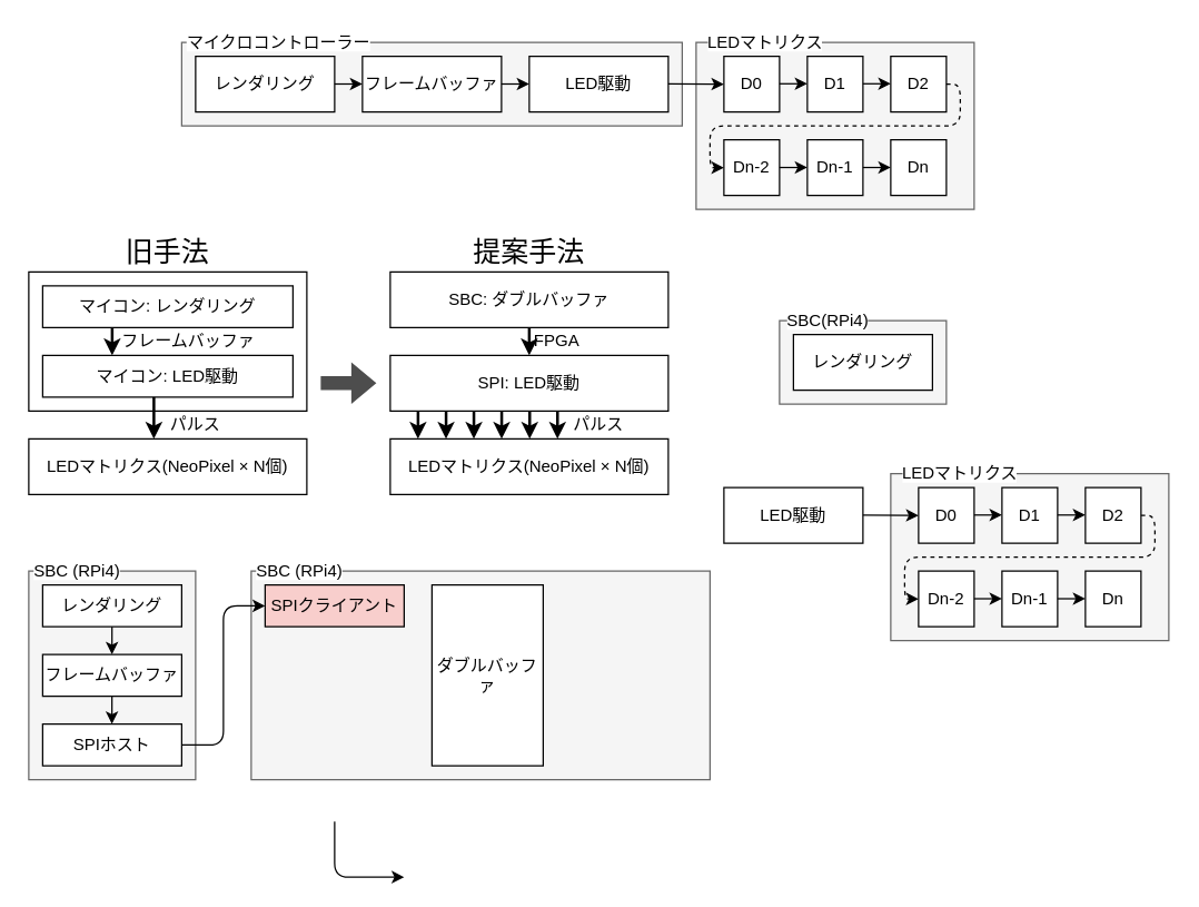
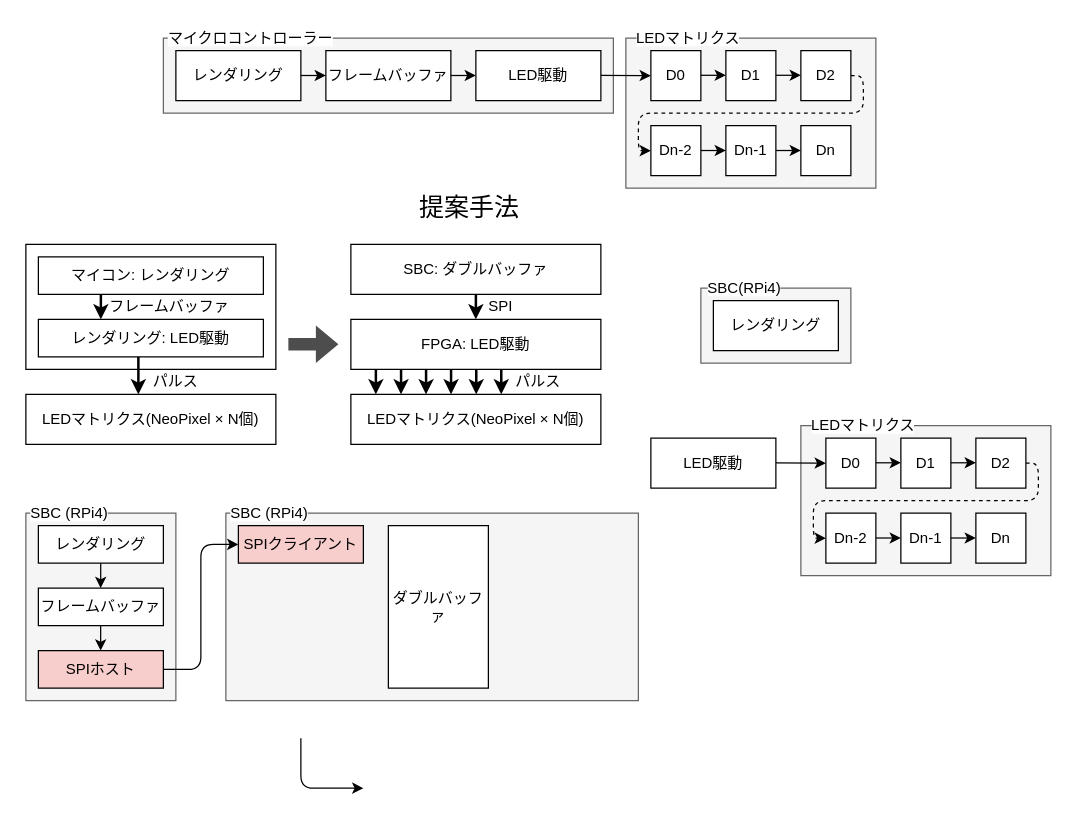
  <mxCell id="0" />
  <mxCell id="1" parent="0" />
  <mxCell id="2" value="" style="rounded=0;whiteSpace=wrap;html=1;fillColor=none;" parent="1" vertex="1"><mxGeometry x="20" y="195" width="200" height="100" as="geometry" /></mxCell>
  <mxCell id="3" value="" style="rounded=0;whiteSpace=wrap;html=1;fillColor=#f5f5f5;fontColor=#333333;strokeColor=#666666;" parent="1" vertex="1"><mxGeometry x="130" y="30" width="360" height="60" as="geometry" /></mxCell>
  <mxCell id="4" value="レンダリング" style="rounded=0;whiteSpace=wrap;html=1;" parent="1" vertex="1"><mxGeometry x="140" y="40" width="100" height="40" as="geometry" /></mxCell>
  <mxCell id="5" value="" style="rounded=0;whiteSpace=wrap;html=1;fillColor=#f5f5f5;fontColor=#333333;strokeColor=#666666;" parent="1" vertex="1"><mxGeometry x="500" y="30" width="200" height="120" as="geometry" /></mxCell>
  <mxCell id="6" value="LED駆動" style="rounded=0;whiteSpace=wrap;html=1;" parent="1" vertex="1"><mxGeometry x="380" y="40" width="100" height="40" as="geometry" /></mxCell>
  <mxCell id="7" value="フレームバッファ" style="rounded=0;whiteSpace=wrap;html=1;" parent="1" vertex="1"><mxGeometry x="260" y="40" width="100" height="40" as="geometry" /></mxCell>
  <mxCell id="8" value="D0" style="rounded=0;whiteSpace=wrap;html=1;" parent="1" vertex="1"><mxGeometry x="520" y="40" width="40" height="40" as="geometry" /></mxCell>
  <mxCell id="9" value="D1" style="rounded=0;whiteSpace=wrap;html=1;" parent="1" vertex="1"><mxGeometry x="580" y="40" width="40" height="40" as="geometry" /></mxCell>
  <mxCell id="10" value="D2" style="rounded=0;whiteSpace=wrap;html=1;" parent="1" vertex="1"><mxGeometry x="640" y="40" width="40" height="40" as="geometry" /></mxCell>
  <mxCell id="11" value="" style="endArrow=classic;html=1;" parent="1" edge="1"><mxGeometry width="50" height="50" relative="1" as="geometry"><mxPoint x="560" y="59.73" as="sourcePoint" /><mxPoint x="580" y="59.73" as="targetPoint" /><Array as="points"><mxPoint x="580" y="59.73" /></Array></mxGeometry></mxCell>
  <mxCell id="12" value="" style="endArrow=classic;html=1;" parent="1" edge="1"><mxGeometry width="50" height="50" relative="1" as="geometry"><mxPoint x="620" y="59.73" as="sourcePoint" /><mxPoint x="640" y="59.73" as="targetPoint" /><Array as="points"><mxPoint x="640" y="59.73" /></Array></mxGeometry></mxCell>
  <mxCell id="13" value="Dn" style="rounded=0;whiteSpace=wrap;html=1;" parent="1" vertex="1"><mxGeometry x="640" y="100" width="40" height="40" as="geometry" /></mxCell>
  <mxCell id="14" value="Dn-1" style="rounded=0;whiteSpace=wrap;html=1;" parent="1" vertex="1"><mxGeometry x="580" y="100" width="40" height="40" as="geometry" /></mxCell>
  <mxCell id="15" value="Dn-2" style="rounded=0;whiteSpace=wrap;html=1;" parent="1" vertex="1"><mxGeometry x="520" y="100" width="40" height="40" as="geometry" /></mxCell>
  <mxCell id="16" value="" style="endArrow=classic;html=1;" parent="1" edge="1"><mxGeometry width="50" height="50" relative="1" as="geometry"><mxPoint x="560" y="119.91" as="sourcePoint" /><mxPoint x="580" y="119.91" as="targetPoint" /><Array as="points"><mxPoint x="580" y="119.91" /></Array></mxGeometry></mxCell>
  <mxCell id="17" value="" style="endArrow=classic;html=1;" parent="1" edge="1"><mxGeometry width="50" height="50" relative="1" as="geometry"><mxPoint x="620" y="119.91" as="sourcePoint" /><mxPoint x="640" y="119.91" as="targetPoint" /><Array as="points"><mxPoint x="640" y="119.91" /></Array></mxGeometry></mxCell>
  <mxCell id="18" value="" style="endArrow=classic;html=1;dashed=1;" parent="1" edge="1"><mxGeometry width="50" height="50" relative="1" as="geometry"><mxPoint x="680" y="60" as="sourcePoint" /><mxPoint x="520" y="120" as="targetPoint" /><Array as="points"><mxPoint x="690" y="60" /><mxPoint x="690" y="90" /><mxPoint x="510" y="90" /><mxPoint x="510" y="120" /></Array></mxGeometry></mxCell>
  <mxCell id="19" value="&lt;span style=&quot;background-color: rgb(255, 255, 255);&quot;&gt;マイクロコントローラー&lt;/span&gt;" style="rounded=0;whiteSpace=wrap;html=1;fillColor=none;strokeColor=none;" parent="1" vertex="1"><mxGeometry x="130" y="20" width="140" height="20" as="geometry" /></mxCell>
  <mxCell id="20" value="" style="endArrow=classic;html=1;" parent="1" edge="1"><mxGeometry width="50" height="50" relative="1" as="geometry"><mxPoint x="240" y="59.9" as="sourcePoint" /><mxPoint x="260" y="59.9" as="targetPoint" /><Array as="points"><mxPoint x="260" y="59.9" /></Array></mxGeometry></mxCell>
  <mxCell id="21" value="" style="endArrow=classic;html=1;" parent="1" edge="1"><mxGeometry width="50" height="50" relative="1" as="geometry"><mxPoint x="360" y="59.9" as="sourcePoint" /><mxPoint x="380" y="59.9" as="targetPoint" /><Array as="points"><mxPoint x="380" y="59.9" /></Array></mxGeometry></mxCell>
  <mxCell id="22" value="" style="endArrow=classic;html=1;entryX=0;entryY=0.5;entryDx=0;entryDy=0;" parent="1" target="8" edge="1"><mxGeometry width="50" height="50" relative="1" as="geometry"><mxPoint x="480" y="59.88" as="sourcePoint" /><mxPoint x="510" y="60" as="targetPoint" /></mxGeometry></mxCell>
  <mxCell id="23" value="&lt;span style=&quot;background-color: rgb(255, 255, 255);&quot;&gt;LEDマトリクス&lt;/span&gt;" style="rounded=0;whiteSpace=wrap;html=1;fillColor=none;strokeColor=none;" parent="1" vertex="1"><mxGeometry x="500" y="20" width="100" height="20" as="geometry" /></mxCell>
  <mxCell id="24" value="" style="rounded=0;whiteSpace=wrap;html=1;fillColor=#f5f5f5;fontColor=#333333;strokeColor=#666666;" parent="1" vertex="1"><mxGeometry x="560" y="230" width="120" height="60" as="geometry" /></mxCell>
  <mxCell id="25" value="レンダリング" style="rounded=0;whiteSpace=wrap;html=1;" parent="1" vertex="1"><mxGeometry x="570" y="240" width="100" height="40" as="geometry" /></mxCell>
  <mxCell id="26" value="&lt;span style=&quot;background-color: rgb(255, 255, 255);&quot;&gt;SBC(RPi4)&lt;/span&gt;" style="rounded=0;whiteSpace=wrap;html=1;fillColor=none;strokeColor=none;" parent="1" vertex="1"><mxGeometry x="560" y="220" width="70" height="20" as="geometry" /></mxCell>
  <mxCell id="27" value="SBC: ダブルバッファ" style="rounded=0;whiteSpace=wrap;html=1;fillColor=none;" parent="1" vertex="1"><mxGeometry x="280" y="195" width="200" height="40" as="geometry" /></mxCell>
- <mxCell id="28" value="SPI: LED駆動" style="rounded=0;whiteSpace=wrap;html=1;fillColor=none;" parent="1" vertex="1"><mxGeometry x="280" y="255" width="200" height="40" as="geometry" /></mxCell>
+ <mxCell id="28" value="FPGA: LED駆動" style="rounded=0;whiteSpace=wrap;html=1;fillColor=none;" parent="1" vertex="1"><mxGeometry x="280" y="255" width="200" height="40" as="geometry" /></mxCell>
  <mxCell id="29" value="LEDマトリクス(NeoPixel × N個)" style="rounded=0;whiteSpace=wrap;html=1;fillColor=none;" parent="1" vertex="1"><mxGeometry x="280" y="315" width="200" height="40" as="geometry" /></mxCell>
  <mxCell id="30" value="" style="endArrow=classic;html=1;strokeWidth=2;" parent="1" edge="1"><mxGeometry width="50" height="50" relative="1" as="geometry"><mxPoint x="380" y="235" as="sourcePoint" /><mxPoint x="380" y="255" as="targetPoint" /></mxGeometry></mxCell>
  <mxCell id="31" value="" style="endArrow=classic;html=1;strokeWidth=2;" parent="1" edge="1"><mxGeometry width="50" height="50" relative="1" as="geometry"><mxPoint x="300" y="295" as="sourcePoint" /><mxPoint x="300" y="315" as="targetPoint" /></mxGeometry></mxCell>
  <mxCell id="32" value="" style="endArrow=classic;html=1;strokeWidth=2;" parent="1" edge="1"><mxGeometry width="50" height="50" relative="1" as="geometry"><mxPoint x="320.16" y="295" as="sourcePoint" /><mxPoint x="320.16" y="315" as="targetPoint" /></mxGeometry></mxCell>
  <mxCell id="33" value="" style="endArrow=classic;html=1;strokeWidth=2;" parent="1" edge="1"><mxGeometry width="50" height="50" relative="1" as="geometry"><mxPoint x="340.16" y="295" as="sourcePoint" /><mxPoint x="340.16" y="315" as="targetPoint" /></mxGeometry></mxCell>
  <mxCell id="34" value="" style="endArrow=classic;html=1;strokeWidth=2;" parent="1" edge="1"><mxGeometry width="50" height="50" relative="1" as="geometry"><mxPoint x="360.16" y="295" as="sourcePoint" /><mxPoint x="360.16" y="315" as="targetPoint" /></mxGeometry></mxCell>
  <mxCell id="35" value="" style="endArrow=classic;html=1;strokeWidth=2;" parent="1" edge="1"><mxGeometry width="50" height="50" relative="1" as="geometry"><mxPoint x="380.32" y="295" as="sourcePoint" /><mxPoint x="380.32" y="315" as="targetPoint" /></mxGeometry></mxCell>
  <mxCell id="36" value="" style="endArrow=classic;html=1;strokeWidth=2;" parent="1" edge="1"><mxGeometry width="50" height="50" relative="1" as="geometry"><mxPoint x="400.32" y="295" as="sourcePoint" /><mxPoint x="400.32" y="315" as="targetPoint" /></mxGeometry></mxCell>
- <mxCell id="37" value="&lt;span&gt;FPGA&lt;/span&gt;" style="rounded=0;whiteSpace=wrap;html=1;fillColor=none;strokeColor=none;" parent="1" vertex="1"><mxGeometry x="380" y="235" width="40" height="20" as="geometry" /></mxCell>
+ <mxCell id="37" value="&lt;span&gt;SPI&lt;/span&gt;" style="rounded=0;whiteSpace=wrap;html=1;fillColor=none;strokeColor=none;" parent="1" vertex="1"><mxGeometry x="380" y="235" width="40" height="20" as="geometry" /></mxCell>
  <mxCell id="38" value="&lt;span&gt;パルス&lt;/span&gt;" style="rounded=0;whiteSpace=wrap;html=1;fillColor=none;strokeColor=none;" parent="1" vertex="1"><mxGeometry x="410" y="295" width="40" height="20" as="geometry" /></mxCell>
  <mxCell id="39" value="マイコン: レンダリング" style="rounded=0;whiteSpace=wrap;html=1;fillColor=none;" parent="1" vertex="1"><mxGeometry x="30" y="205" width="180" height="30" as="geometry" /></mxCell>
- <mxCell id="40" value="マイコン: LED駆動" style="rounded=0;whiteSpace=wrap;html=1;fillColor=none;" parent="1" vertex="1"><mxGeometry x="30" y="255" width="180" height="30" as="geometry" /></mxCell>
+ <mxCell id="40" value="レンダリング: LED駆動" style="rounded=0;whiteSpace=wrap;html=1;fillColor=none;" parent="1" vertex="1"><mxGeometry x="30" y="255" width="180" height="30" as="geometry" /></mxCell>
  <mxCell id="41" value="LEDマトリクス(NeoPixel × N個)" style="rounded=0;whiteSpace=wrap;html=1;fillColor=none;" parent="1" vertex="1"><mxGeometry x="20" y="315" width="200" height="40" as="geometry" /></mxCell>
  <mxCell id="42" value="" style="endArrow=classic;html=1;strokeWidth=2;" parent="1" edge="1"><mxGeometry width="50" height="50" relative="1" as="geometry"><mxPoint x="80" y="235" as="sourcePoint" /><mxPoint x="80" y="255" as="targetPoint" /></mxGeometry></mxCell>
  <mxCell id="43" value="" style="endArrow=classic;html=1;strokeWidth=2;" parent="1" edge="1"><mxGeometry width="50" height="50" relative="1" as="geometry"><mxPoint x="110" y="285" as="sourcePoint" /><mxPoint x="110" y="315" as="targetPoint" /></mxGeometry></mxCell>
  <mxCell id="44" value="&lt;span style=&quot;&quot;&gt;フレームバッファ&lt;/span&gt;" style="rounded=0;whiteSpace=wrap;html=1;fillColor=none;strokeColor=none;labelBackgroundColor=none;" parent="1" vertex="1"><mxGeometry x="80" y="235" width="110" height="20" as="geometry" /></mxCell>
  <mxCell id="45" value="&lt;span style=&quot;&quot;&gt;パルス&lt;/span&gt;" style="rounded=0;whiteSpace=wrap;html=1;fillColor=none;strokeColor=none;labelBackgroundColor=none;" parent="1" vertex="1"><mxGeometry x="120" y="295" width="40" height="20" as="geometry" /></mxCell>
- <mxCell id="46" value="&lt;span style=&quot;&quot;&gt;&lt;font style=&quot;font-size: 20px;&quot;&gt;旧手法&lt;/font&gt;&lt;/span&gt;" style="rounded=0;whiteSpace=wrap;html=1;fillColor=none;strokeColor=none;labelBackgroundColor=none;" parent="1" vertex="1"><mxGeometry x="65" y="165" width="110" height="30" as="geometry" /></mxCell>
- <mxCell id="47" value="&lt;span style=&quot;&quot;&gt;&lt;font style=&quot;font-size: 20px;&quot;&gt;提案手法&lt;/font&gt;&lt;/span&gt;" style="rounded=0;whiteSpace=wrap;html=1;fillColor=none;strokeColor=none;labelBackgroundColor=none;" parent="1" vertex="1"><mxGeometry x="325" y="165" width="110" height="30" as="geometry" /></mxCell>
+ <mxCell id="47" value="&lt;span style=&quot;&quot;&gt;&lt;font style=&quot;font-size: 20px;&quot;&gt;提案手法&lt;/font&gt;&lt;/span&gt;" style="rounded=0;whiteSpace=wrap;html=1;fillColor=none;strokeColor=none;labelBackgroundColor=none;" parent="1" vertex="1"><mxGeometry x="320" y="150" width="110" height="30" as="geometry" /></mxCell>
  <mxCell id="48" value="" style="shape=flexArrow;endArrow=classic;html=1;fillColor=#4D4D4D;gradientColor=none;strokeWidth=0;strokeColor=none;" parent="1" edge="1"><mxGeometry width="50" height="50" relative="1" as="geometry"><mxPoint x="230" y="274.84" as="sourcePoint" /><mxPoint x="270" y="274.84" as="targetPoint" /></mxGeometry></mxCell>
  <mxCell id="49" value="" style="rounded=0;whiteSpace=wrap;html=1;fillColor=#f5f5f5;fontColor=#333333;strokeColor=#666666;" parent="1" vertex="1"><mxGeometry x="20" y="410" width="120" height="150" as="geometry" /></mxCell>
  <mxCell id="50" value="レンダリング" style="rounded=0;whiteSpace=wrap;html=1;" parent="1" vertex="1"><mxGeometry x="30" y="420" width="100" height="30" as="geometry" /></mxCell>
  <mxCell id="51" value="" style="rounded=0;whiteSpace=wrap;html=1;fillColor=#f5f5f5;fontColor=#333333;strokeColor=#666666;" parent="1" vertex="1"><mxGeometry x="640" y="340" width="200" height="120" as="geometry" /></mxCell>
  <mxCell id="52" value="LED駆動" style="rounded=0;whiteSpace=wrap;html=1;" parent="1" vertex="1"><mxGeometry x="520" y="350" width="100" height="40" as="geometry" /></mxCell>
  <mxCell id="53" value="フレームバッファ" style="rounded=0;whiteSpace=wrap;html=1;" parent="1" vertex="1"><mxGeometry x="30" y="470" width="100" height="30" as="geometry" /></mxCell>
  <mxCell id="54" value="D0" style="rounded=0;whiteSpace=wrap;html=1;" parent="1" vertex="1"><mxGeometry x="660" y="350" width="40" height="40" as="geometry" /></mxCell>
  <mxCell id="55" value="D1" style="rounded=0;whiteSpace=wrap;html=1;" parent="1" vertex="1"><mxGeometry x="720" y="350" width="40" height="40" as="geometry" /></mxCell>
  <mxCell id="56" value="D2" style="rounded=0;whiteSpace=wrap;html=1;" parent="1" vertex="1"><mxGeometry x="780" y="350" width="40" height="40" as="geometry" /></mxCell>
  <mxCell id="57" value="" style="endArrow=classic;html=1;" parent="1" edge="1"><mxGeometry width="50" height="50" relative="1" as="geometry"><mxPoint x="700" y="369.73" as="sourcePoint" /><mxPoint x="720" y="369.73" as="targetPoint" /><Array as="points"><mxPoint x="720" y="369.73" /></Array></mxGeometry></mxCell>
  <mxCell id="58" value="" style="endArrow=classic;html=1;" parent="1" edge="1"><mxGeometry width="50" height="50" relative="1" as="geometry"><mxPoint x="760" y="369.73" as="sourcePoint" /><mxPoint x="780" y="369.73" as="targetPoint" /><Array as="points"><mxPoint x="780" y="369.73" /></Array></mxGeometry></mxCell>
  <mxCell id="59" value="Dn" style="rounded=0;whiteSpace=wrap;html=1;" parent="1" vertex="1"><mxGeometry x="780" y="410" width="40" height="40" as="geometry" /></mxCell>
  <mxCell id="60" value="Dn-1" style="rounded=0;whiteSpace=wrap;html=1;" parent="1" vertex="1"><mxGeometry x="720" y="410" width="40" height="40" as="geometry" /></mxCell>
  <mxCell id="61" value="Dn-2" style="rounded=0;whiteSpace=wrap;html=1;" parent="1" vertex="1"><mxGeometry x="660" y="410" width="40" height="40" as="geometry" /></mxCell>
  <mxCell id="62" value="" style="endArrow=classic;html=1;" parent="1" edge="1"><mxGeometry width="50" height="50" relative="1" as="geometry"><mxPoint x="700" y="429.91" as="sourcePoint" /><mxPoint x="720" y="429.91" as="targetPoint" /><Array as="points"><mxPoint x="720" y="429.91" /></Array></mxGeometry></mxCell>
  <mxCell id="63" value="" style="endArrow=classic;html=1;" parent="1" edge="1"><mxGeometry width="50" height="50" relative="1" as="geometry"><mxPoint x="760" y="429.91" as="sourcePoint" /><mxPoint x="780" y="429.91" as="targetPoint" /><Array as="points"><mxPoint x="780" y="429.91" /></Array></mxGeometry></mxCell>
  <mxCell id="64" value="" style="endArrow=classic;html=1;dashed=1;" parent="1" edge="1"><mxGeometry width="50" height="50" relative="1" as="geometry"><mxPoint x="820" y="370" as="sourcePoint" /><mxPoint x="660" y="430" as="targetPoint" /><Array as="points"><mxPoint x="830" y="370" /><mxPoint x="830" y="400" /><mxPoint x="650" y="400" /><mxPoint x="650" y="430" /></Array></mxGeometry></mxCell>
  <mxCell id="65" value="&lt;span style=&quot;background-color: rgb(255, 255, 255);&quot;&gt;SBC (RPi4)&lt;/span&gt;" style="rounded=0;whiteSpace=wrap;html=1;fillColor=none;strokeColor=none;" parent="1" vertex="1"><mxGeometry x="20" y="400" width="70" height="20" as="geometry" /></mxCell>
  <mxCell id="66" value="" style="endArrow=classic;html=1;entryX=0;entryY=0.5;entryDx=0;entryDy=0;" parent="1" target="54" edge="1"><mxGeometry width="50" height="50" relative="1" as="geometry"><mxPoint x="620" y="369.88" as="sourcePoint" /><mxPoint x="650" y="370" as="targetPoint" /></mxGeometry></mxCell>
  <mxCell id="67" value="&lt;span style=&quot;background-color: rgb(255, 255, 255);&quot;&gt;LEDマトリクス&lt;/span&gt;" style="rounded=0;whiteSpace=wrap;html=1;fillColor=none;strokeColor=none;" parent="1" vertex="1"><mxGeometry x="640" y="330" width="100" height="20" as="geometry" /></mxCell>
  <mxCell id="68" value="" style="endArrow=classic;html=1;" parent="1" edge="1"><mxGeometry width="50" height="50" relative="1" as="geometry"><mxPoint x="79.86" y="450" as="sourcePoint" /><mxPoint x="79.86" y="470" as="targetPoint" /></mxGeometry></mxCell>
  <mxCell id="69" value="" style="endArrow=classic;html=1;" parent="1" edge="1"><mxGeometry width="50" height="50" relative="1" as="geometry"><mxPoint x="79.83" y="500" as="sourcePoint" /><mxPoint x="79.83" y="520" as="targetPoint" /></mxGeometry></mxCell>
- <mxCell id="70" value="SPIホスト" style="rounded=0;whiteSpace=wrap;html=1;" parent="1" vertex="1"><mxGeometry x="30" y="520" width="100" height="30" as="geometry" /></mxCell>
+ <mxCell id="70" value="SPIホスト" style="rounded=0;whiteSpace=wrap;html=1;fillColor=#f8cecc;" parent="1" vertex="1"><mxGeometry x="30" y="520" width="100" height="30" as="geometry" /></mxCell>
  <mxCell id="71" value="" style="rounded=0;whiteSpace=wrap;html=1;fillColor=#f5f5f5;fontColor=#333333;strokeColor=#666666;" parent="1" vertex="1"><mxGeometry x="180" y="410" width="330" height="150" as="geometry" /></mxCell>
  <mxCell id="72" value="SPIクライアント" style="rounded=0;whiteSpace=wrap;html=1;fillColor=#f8cecc;" parent="1" vertex="1"><mxGeometry x="190" y="420" width="100" height="30" as="geometry" /></mxCell>
  <mxCell id="73" value="&lt;span style=&quot;background-color: rgb(255, 255, 255);&quot;&gt;SBC (RPi4)&lt;/span&gt;" style="rounded=0;whiteSpace=wrap;html=1;fillColor=none;strokeColor=none;" parent="1" vertex="1"><mxGeometry x="180" y="400" width="70" height="20" as="geometry" /></mxCell>
  <mxCell id="74" value="ダブルバッファ" style="rounded=0;whiteSpace=wrap;html=1;" parent="1" vertex="1"><mxGeometry x="310" y="420" width="80" height="130" as="geometry" /></mxCell>
  <mxCell id="75" value="" style="endArrow=classic;html=1;" parent="1" edge="1"><mxGeometry width="50" height="50" relative="1" as="geometry"><mxPoint x="130" y="535" as="sourcePoint" /><mxPoint x="190" y="435" as="targetPoint" /><Array as="points"><mxPoint x="160" y="535" /><mxPoint x="160" y="500" /><mxPoint x="160" y="435" /></Array></mxGeometry></mxCell>
  <mxCell id="76" value="" style="endArrow=classic;html=1;" parent="1" edge="1"><mxGeometry width="50" height="50" relative="1" as="geometry"><mxPoint x="240" y="590" as="sourcePoint" /><mxPoint x="290" y="630" as="targetPoint" /><Array as="points"><mxPoint x="240" y="630" /></Array></mxGeometry></mxCell>
